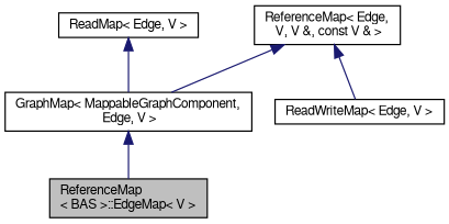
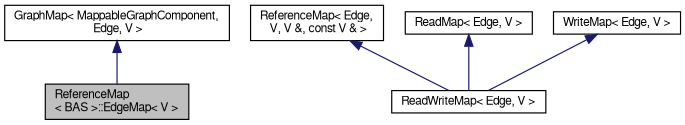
  digraph {
    node [color=black fillcolor=white fontname=FreeSans fontsize=10 shape=record style=filled]
    edge [color=midnightblue dir=back fontname=FreeSans fontsize=10 labelfontname=FreeSans labelfontsize=10 style=solid]
    n1 [fillcolor=grey75 fontcolor=black height=0.2 label="ReferenceMap\l\< BAS \>::EdgeMap\< V \>" width=0.4]
    n2 [height=0.2 label="GraphMap\< MappableGraphComponent,\l Edge, V \>" width=0.4]
    n3 [height=0.2 label="ReferenceMap\< Edge,\l V, V &, const V & \>" width=0.4]
    n4 [height=0.2 label="ReadWriteMap\< Edge, V \>" width=0.4]
    n5 [height=0.2 label="ReadMap\< Edge, V \>" width=0.4]
+   n6 [height=0.2 label="WriteMap\< Edge, V \>" width=0.4]
    n2 -> n1
-   n3 -> n2
    n3 -> n4
-   n5 -> n2
+   n5 -> n4
+   n6 -> n4
  }
